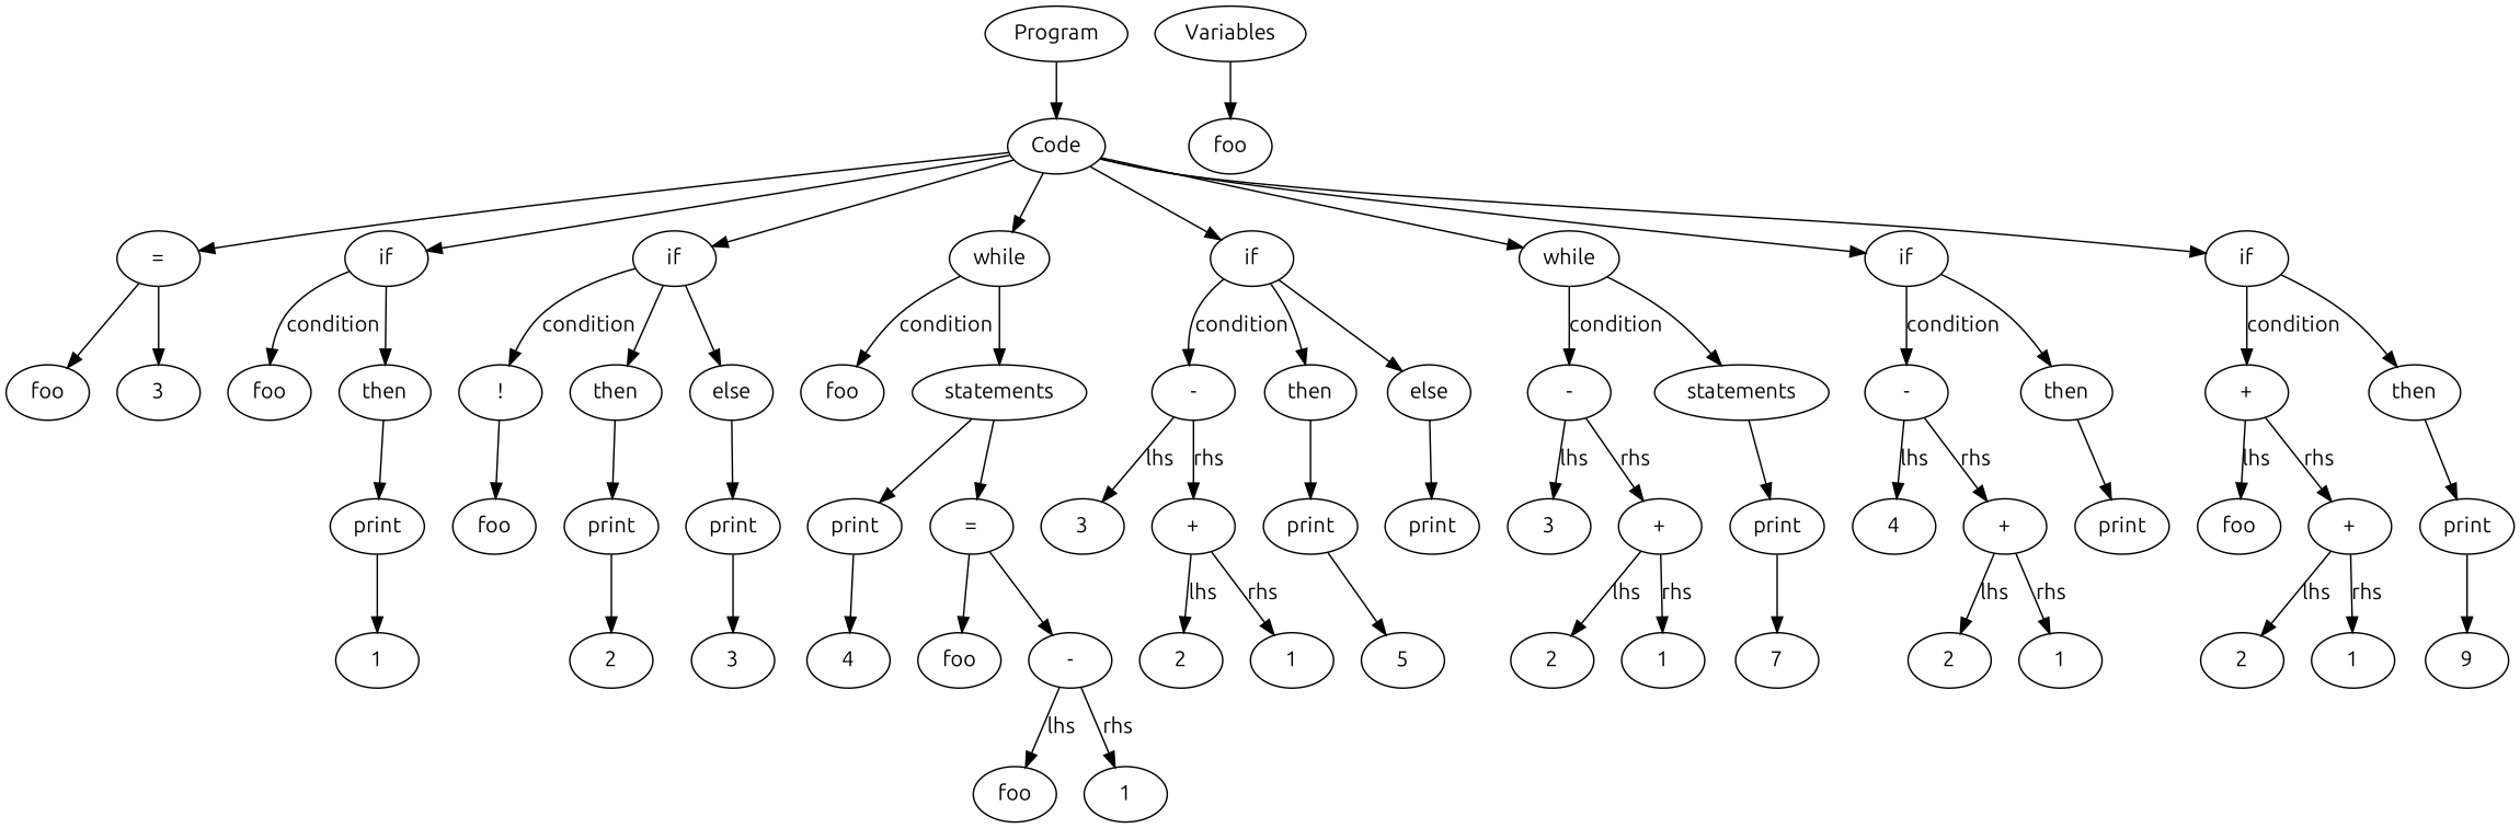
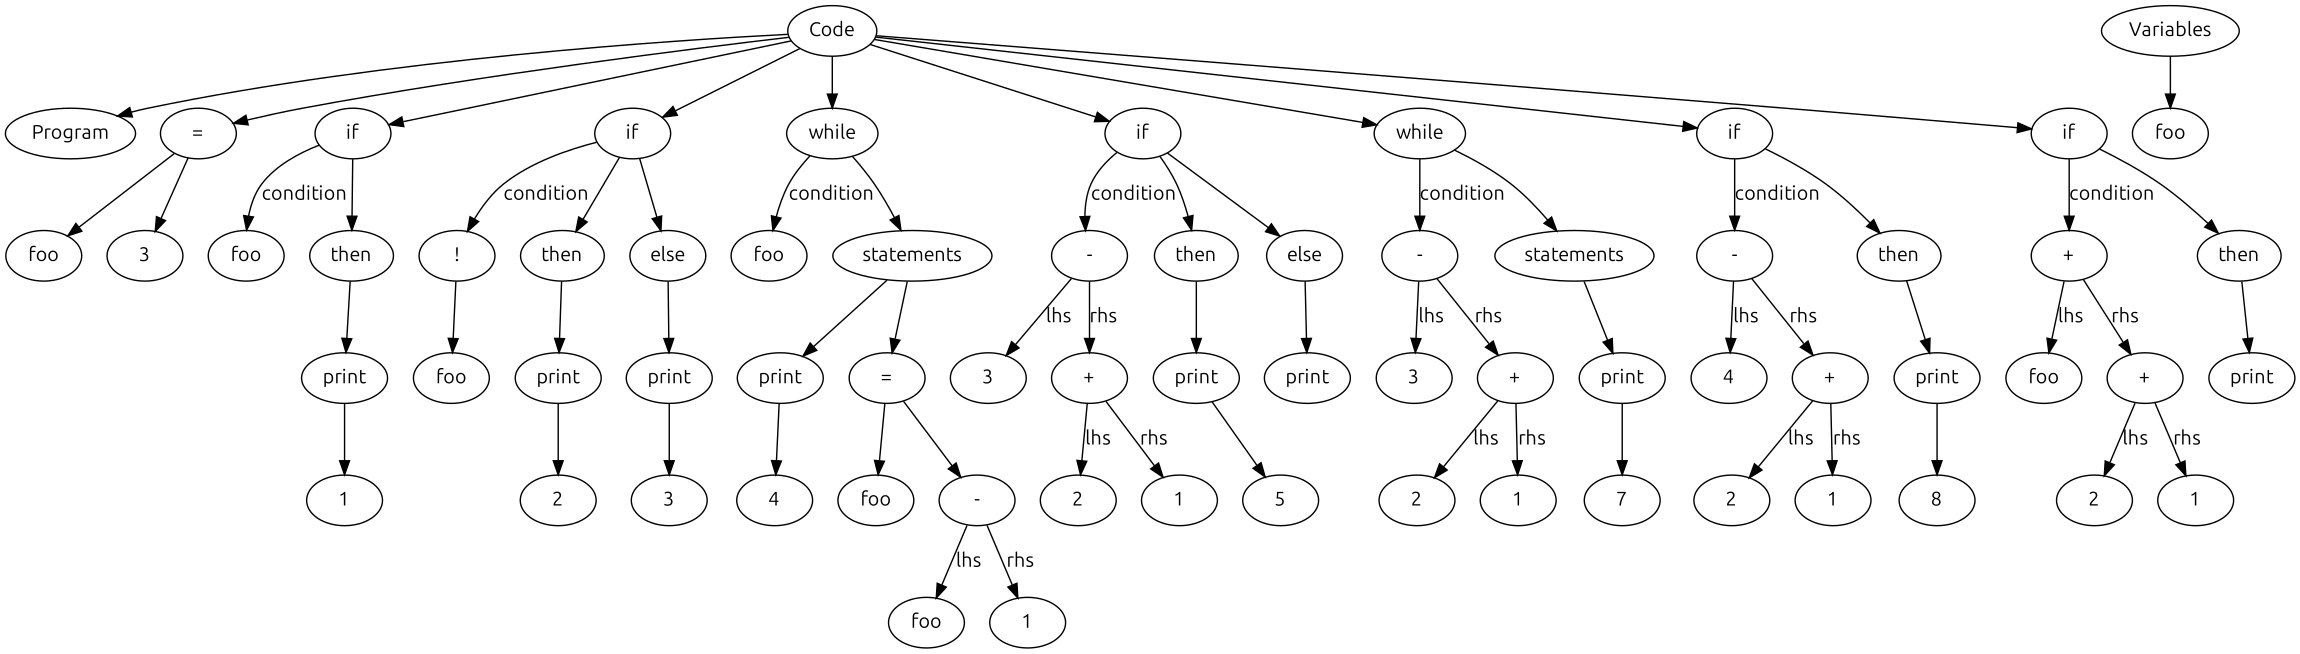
  digraph {
    fontname=Ubuntu
    node [fontname=Ubuntu]
    edge [fontname=Ubuntu]
    n1 [label=Program]
    n2 [label=Code]
    n3 [label=Variables]
    n4 [label=foo]
    n5 [label="="]
    n6 [label=if]
    n7 [label=if]
    n8 [label=while]
    n9 [label=if]
    n10 [label=while]
    n11 [label=if]
    n12 [label=if]
    n13 [label=foo]
    n14 [label=3]
    n15 [label=foo]
    n16 [label=then]
    n17 [label="!"]
    n18 [label=then]
    n19 [label=else]
    n20 [label=foo]
    n21 [label=statements]
    n22 [label="-"]
    n23 [label=then]
    n24 [label=else]
    n25 [label="-"]
    n26 [label=statements]
    n27 [label="-"]
    n28 [label=then]
    n29 [label="+"]
    n30 [label=then]
    n31 [label=print]
    n32 [label=1]
    n33 [label=foo]
    n34 [label=print]
    n35 [label=print]
    n36 [label=2]
    n37 [label=3]
    n38 [label=print]
    n39 [label="="]
    n40 [label=4]
    n41 [label=foo]
    n42 [label="-"]
    n43 [label=foo]
    n44 [label=1]
    n45 [label=3]
    n46 [label="+"]
    n47 [label=print]
    n48 [label=print]
    n49 [label=2]
    n50 [label=1]
    n51 [label=5]
    n52 [label=3]
    n53 [label="+"]
    n54 [label=print]
    n55 [label=2]
    n56 [label=1]
    n57 [label=7]
    n58 [label=4]
    n59 [label="+"]
    n60 [label=print]
    n61 [label=2]
    n62 [label=1]
+   n63 [label=8]
    n64 [label=foo]
    n65 [label="+"]
    n66 [label=print]
    n67 [label=2]
    n68 [label=1]
-   n69 [label=9]
-   n1 -> n2
+   n2 -> n1
    n2 -> n5
    n2 -> n6
    n2 -> n7
    n2 -> n8
    n2 -> n9
    n2 -> n10
    n2 -> n11
    n2 -> n12
    n3 -> n4
    n5 -> n13
    n5 -> n14
    n6 -> n15 [label=condition]
    n6 -> n16
    n7 -> n17 [label=condition]
    n7 -> n18
    n7 -> n19
    n8 -> n20 [label=condition]
    n8 -> n21
    n9 -> n22 [label=condition]
    n9 -> n23
    n9 -> n24
    n10 -> n25 [label=condition]
    n10 -> n26
    n11 -> n27 [label=condition]
    n11 -> n28
    n12 -> n29 [label=condition]
    n12 -> n30
    n16 -> n31
    n17 -> n33
    n18 -> n34
    n19 -> n35
    n21 -> n38
    n21 -> n39
    n22 -> n45 [label=lhs]
    n22 -> n46 [label=rhs]
    n23 -> n47
    n24 -> n48
    n25 -> n52 [label=lhs]
    n25 -> n53 [label=rhs]
    n26 -> n54
    n27 -> n58 [label=lhs]
    n27 -> n59 [label=rhs]
    n28 -> n60
    n29 -> n64 [label=lhs]
    n29 -> n65 [label=rhs]
    n30 -> n66
    n31 -> n32
    n34 -> n36
    n35 -> n37
    n38 -> n40
    n39 -> n41
    n39 -> n42
    n42 -> n43 [label=lhs]
    n42 -> n44 [label=rhs]
    n46 -> n49 [label=lhs]
    n46 -> n50 [label=rhs]
    n47 -> n51
    n53 -> n55 [label=lhs]
    n53 -> n56 [label=rhs]
    n54 -> n57
    n59 -> n61 [label=lhs]
    n59 -> n62 [label=rhs]
+   n60 -> n63
    n65 -> n67 [label=lhs]
    n65 -> n68 [label=rhs]
-   n66 -> n69
  }
